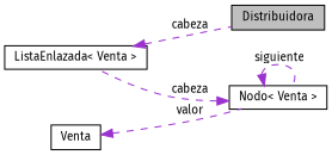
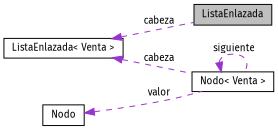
  digraph {
    fontname="Fira Sans"
    rankdir=LR
    node [color=black fillcolor=white fontname="Fira Sans" fontsize=10 shape=record style=filled]
    edge [color=darkorchid3 dir=back fontname="Fira Sans" fontsize=10 labelfontname=Helvetica labelfontsize=10 style=dashed]
-   n1 [fillcolor=grey75 fontcolor=black height=0.2 label=Distribuidora width=0.4]
+   n1 [fillcolor=grey75 fontcolor=black height=0.2 label=ListaEnlazada width=0.4]
    n2 [height=0.2 label="ListaEnlazada\< Venta \>" width=0.4]
    n3 [height=0.2 label="Nodo\< Venta \>" width=0.4]
-   n4 [height=0.2 label=Venta width=0.4]
+   n4 [height=0.2 label=Nodo width=0.4]
    n2 -> n1 [label=" cabeza"]
-   n3 -> n2 [label=" cabeza"]
+   n2 -> n3 [label=" cabeza"]
    n3 -> n3 [label=" siguiente"]
    n4 -> n3 [label=" valor"]
  }
